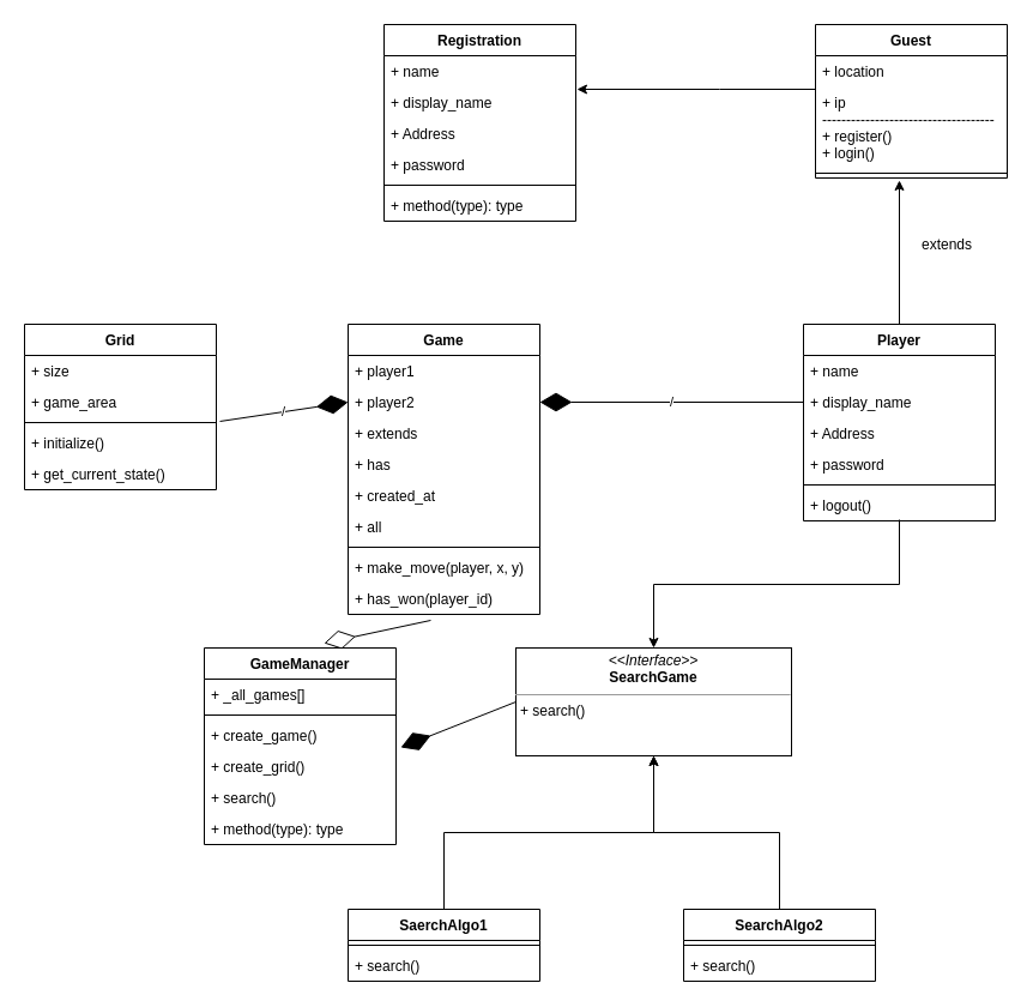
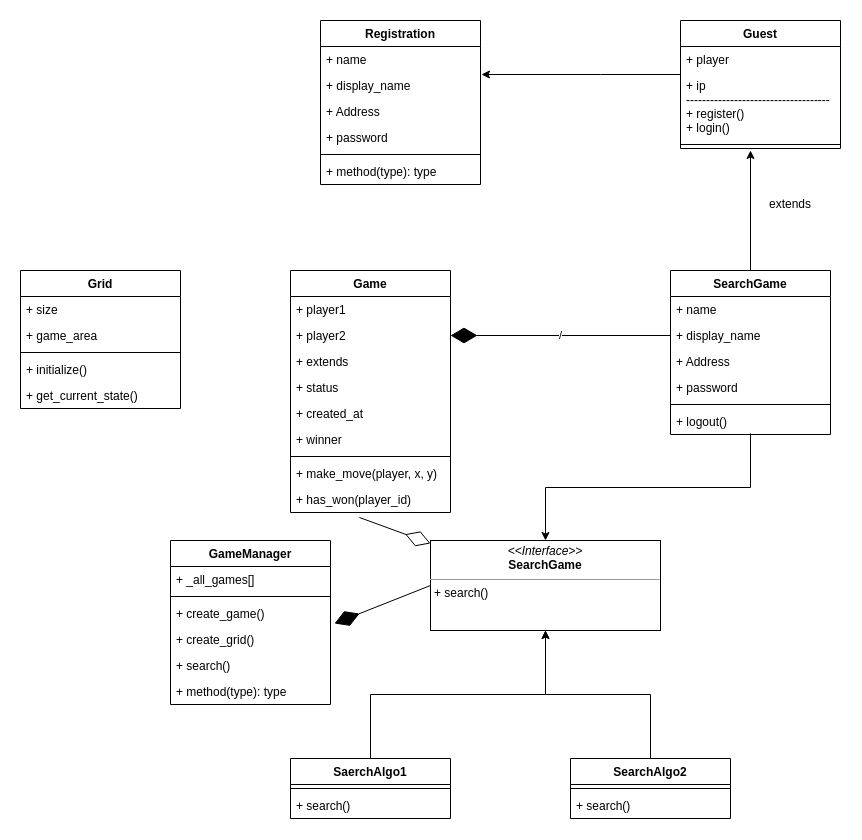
  <mxCell id="0" />
  <mxCell id="1" parent="0" />
  <mxCell id="2" value="Registration" style="swimlane;fontStyle=1;align=center;verticalAlign=top;childLayout=stackLayout;horizontal=1;startSize=26;horizontalStack=0;resizeParent=1;resizeParentMax=0;resizeLast=0;collapsible=1;marginBottom=0;" vertex="1" parent="1"><mxGeometry x="320" y="20" width="160" height="164" as="geometry" /></mxCell>
  <mxCell id="3" value="+ name" style="text;strokeColor=none;fillColor=none;align=left;verticalAlign=top;spacingLeft=4;spacingRight=4;overflow=hidden;rotatable=0;points=[[0,0.5],[1,0.5]];portConstraint=eastwest;" vertex="1" parent="2"><mxGeometry y="26" width="160" height="26" as="geometry" /></mxCell>
  <mxCell id="4" value="+ display_name" style="text;strokeColor=none;fillColor=none;align=left;verticalAlign=top;spacingLeft=4;spacingRight=4;overflow=hidden;rotatable=0;points=[[0,0.5],[1,0.5]];portConstraint=eastwest;" vertex="1" parent="2"><mxGeometry y="52" width="160" height="26" as="geometry" /></mxCell>
  <mxCell id="5" value="+ Address" style="text;strokeColor=none;fillColor=none;align=left;verticalAlign=top;spacingLeft=4;spacingRight=4;overflow=hidden;rotatable=0;points=[[0,0.5],[1,0.5]];portConstraint=eastwest;" vertex="1" parent="2"><mxGeometry y="78" width="160" height="26" as="geometry" /></mxCell>
  <mxCell id="6" value="+ password" style="text;strokeColor=none;fillColor=none;align=left;verticalAlign=top;spacingLeft=4;spacingRight=4;overflow=hidden;rotatable=0;points=[[0,0.5],[1,0.5]];portConstraint=eastwest;" vertex="1" parent="2"><mxGeometry y="104" width="160" height="26" as="geometry" /></mxCell>
  <mxCell id="7" value="" style="line;strokeWidth=1;fillColor=none;align=left;verticalAlign=middle;spacingTop=-1;spacingLeft=3;spacingRight=3;rotatable=0;labelPosition=right;points=[];portConstraint=eastwest;" vertex="1" parent="2"><mxGeometry y="130" width="160" height="8" as="geometry" /></mxCell>
  <mxCell id="8" value="+ method(type): type" style="text;strokeColor=none;fillColor=none;align=left;verticalAlign=top;spacingLeft=4;spacingRight=4;overflow=hidden;rotatable=0;points=[[0,0.5],[1,0.5]];portConstraint=eastwest;" vertex="1" parent="2"><mxGeometry y="138" width="160" height="26" as="geometry" /></mxCell>
  <mxCell id="9" style="edgeStyle=orthogonalEdgeStyle;rounded=0;orthogonalLoop=1;jettySize=auto;html=1;entryX=1.006;entryY=0.077;entryDx=0;entryDy=0;entryPerimeter=0;" edge="1" parent="1" source="10" target="4"><mxGeometry relative="1" as="geometry"><Array as="points"><mxPoint x="600" y="74" /><mxPoint x="600" y="74" /></Array></mxGeometry></mxCell>
  <mxCell id="10" value="Guest" style="swimlane;fontStyle=1;align=center;verticalAlign=top;childLayout=stackLayout;horizontal=1;startSize=26;horizontalStack=0;resizeParent=1;resizeParentMax=0;resizeLast=0;collapsible=1;marginBottom=0;swimlaneLine=1;" vertex="1" parent="1"><mxGeometry x="680" y="20" width="160" height="128" as="geometry" /></mxCell>
- <mxCell id="11" value="+ location" style="text;strokeColor=none;fillColor=none;align=left;verticalAlign=top;spacingLeft=4;spacingRight=4;overflow=hidden;rotatable=0;points=[[0,0.5],[1,0.5]];portConstraint=eastwest;" vertex="1" parent="10"><mxGeometry y="26" width="160" height="26" as="geometry" /></mxCell>
+ <mxCell id="11" value="+ player" style="text;strokeColor=none;fillColor=none;align=left;verticalAlign=top;spacingLeft=4;spacingRight=4;overflow=hidden;rotatable=0;points=[[0,0.5],[1,0.5]];portConstraint=eastwest;" vertex="1" parent="10"><mxGeometry y="26" width="160" height="26" as="geometry" /></mxCell>
  <mxCell id="12" value="+ ip&#10;------------------------------------&#10;+ register()&#10;+ login()" style="text;strokeColor=none;fillColor=none;align=left;verticalAlign=top;spacingLeft=4;spacingRight=4;overflow=hidden;rotatable=0;points=[[0,0.5],[1,0.5]];portConstraint=eastwest;" vertex="1" parent="10"><mxGeometry y="52" width="160" height="68" as="geometry" /></mxCell>
  <mxCell id="13" value="" style="line;strokeWidth=1;fillColor=none;align=left;verticalAlign=middle;spacingTop=-1;spacingLeft=3;spacingRight=3;rotatable=0;labelPosition=right;points=[];portConstraint=eastwest;perimeterSpacing=13;" vertex="1" parent="10"><mxGeometry y="120" width="160" height="8" as="geometry" /></mxCell>
  <mxCell id="14" value="&lt;p style=&quot;margin: 0px ; margin-top: 4px ; text-align: center&quot;&gt;&lt;i&gt;&amp;lt;&amp;lt;Interface&amp;gt;&amp;gt;&lt;/i&gt;&lt;br&gt;&lt;b&gt;SearchGame&lt;/b&gt;&lt;/p&gt;&lt;hr size=&quot;1&quot;&gt;&lt;p style=&quot;margin: 0px ; margin-left: 4px&quot;&gt;&lt;/p&gt;&lt;p style=&quot;margin: 0px ; margin-left: 4px&quot;&gt;+ search()&lt;br&gt;&lt;br&gt;&lt;/p&gt;" style="verticalAlign=top;align=left;overflow=fill;fontSize=12;fontFamily=Helvetica;html=1;" vertex="1" parent="1"><mxGeometry x="430" y="540" width="230" height="90" as="geometry" /></mxCell>
  <mxCell id="15" style="edgeStyle=orthogonalEdgeStyle;rounded=0;orthogonalLoop=1;jettySize=auto;html=1;entryX=0.5;entryY=1;entryDx=0;entryDy=0;" edge="1" parent="1" source="26" target="14"><mxGeometry relative="1" as="geometry" /></mxCell>
  <mxCell id="16" style="edgeStyle=orthogonalEdgeStyle;rounded=0;orthogonalLoop=1;jettySize=auto;html=1;entryX=0.5;entryY=1;entryDx=0;entryDy=0;" edge="1" parent="1" source="29" target="14"><mxGeometry relative="1" as="geometry"><mxPoint x="520" y="688" as="targetPoint" /></mxGeometry></mxCell>
  <mxCell id="17" style="edgeStyle=orthogonalEdgeStyle;rounded=0;orthogonalLoop=1;jettySize=auto;html=1;" edge="1" parent="1" source="18"><mxGeometry relative="1" as="geometry"><mxPoint x="750" y="150" as="targetPoint" /></mxGeometry></mxCell>
- <mxCell id="18" value="Player" style="swimlane;fontStyle=1;align=center;verticalAlign=top;childLayout=stackLayout;horizontal=1;startSize=26;horizontalStack=0;resizeParent=1;resizeParentMax=0;resizeLast=0;collapsible=1;marginBottom=0;" vertex="1" parent="1"><mxGeometry x="670" y="270" width="160" height="164" as="geometry" /></mxCell>
+ <mxCell id="18" value="SearchGame" style="swimlane;fontStyle=1;align=center;verticalAlign=top;childLayout=stackLayout;horizontal=1;startSize=26;horizontalStack=0;resizeParent=1;resizeParentMax=0;resizeLast=0;collapsible=1;marginBottom=0;" vertex="1" parent="1"><mxGeometry x="670" y="270" width="160" height="164" as="geometry" /></mxCell>
  <mxCell id="19" value="+ name" style="text;strokeColor=none;fillColor=none;align=left;verticalAlign=top;spacingLeft=4;spacingRight=4;overflow=hidden;rotatable=0;points=[[0,0.5],[1,0.5]];portConstraint=eastwest;" vertex="1" parent="18"><mxGeometry y="26" width="160" height="26" as="geometry" /></mxCell>
  <mxCell id="20" value="+ display_name&#10;" style="text;strokeColor=none;fillColor=none;align=left;verticalAlign=top;spacingLeft=4;spacingRight=4;overflow=hidden;rotatable=0;points=[[0,0.5],[1,0.5]];portConstraint=eastwest;" vertex="1" parent="18"><mxGeometry y="52" width="160" height="26" as="geometry" /></mxCell>
  <mxCell id="21" value="+ Address" style="text;strokeColor=none;fillColor=none;align=left;verticalAlign=top;spacingLeft=4;spacingRight=4;overflow=hidden;rotatable=0;points=[[0,0.5],[1,0.5]];portConstraint=eastwest;" vertex="1" parent="18"><mxGeometry y="78" width="160" height="26" as="geometry" /></mxCell>
  <mxCell id="22" value="+ password" style="text;strokeColor=none;fillColor=none;align=left;verticalAlign=top;spacingLeft=4;spacingRight=4;overflow=hidden;rotatable=0;points=[[0,0.5],[1,0.5]];portConstraint=eastwest;" vertex="1" parent="18"><mxGeometry y="104" width="160" height="26" as="geometry" /></mxCell>
  <mxCell id="23" value="" style="line;strokeWidth=1;fillColor=none;align=left;verticalAlign=middle;spacingTop=-1;spacingLeft=3;spacingRight=3;rotatable=0;labelPosition=right;points=[];portConstraint=eastwest;" vertex="1" parent="18"><mxGeometry y="130" width="160" height="8" as="geometry" /></mxCell>
  <mxCell id="24" value="+ logout()" style="text;strokeColor=none;fillColor=none;align=left;verticalAlign=top;spacingLeft=4;spacingRight=4;overflow=hidden;rotatable=0;points=[[0,0.5],[1,0.5]];portConstraint=eastwest;" vertex="1" parent="18"><mxGeometry y="138" width="160" height="26" as="geometry" /></mxCell>
  <mxCell id="25" value="extends" style="text;html=1;strokeColor=none;fillColor=none;align=center;verticalAlign=middle;whiteSpace=wrap;rounded=0;" vertex="1" parent="1"><mxGeometry x="770" y="194" width="40" height="20" as="geometry" /></mxCell>
  <mxCell id="26" value="SaerchAlgo1" style="swimlane;fontStyle=1;align=center;verticalAlign=top;childLayout=stackLayout;horizontal=1;startSize=26;horizontalStack=0;resizeParent=1;resizeParentMax=0;resizeLast=0;collapsible=1;marginBottom=0;" vertex="1" parent="1"><mxGeometry x="290" y="758" width="160" height="60" as="geometry" /></mxCell>
  <mxCell id="27" value="" style="line;strokeWidth=1;fillColor=none;align=left;verticalAlign=middle;spacingTop=-1;spacingLeft=3;spacingRight=3;rotatable=0;labelPosition=right;points=[];portConstraint=eastwest;" vertex="1" parent="26"><mxGeometry y="26" width="160" height="8" as="geometry" /></mxCell>
  <mxCell id="28" value="+ search()" style="text;strokeColor=none;fillColor=none;align=left;verticalAlign=top;spacingLeft=4;spacingRight=4;overflow=hidden;rotatable=0;points=[[0,0.5],[1,0.5]];portConstraint=eastwest;" vertex="1" parent="26"><mxGeometry y="34" width="160" height="26" as="geometry" /></mxCell>
  <mxCell id="29" value="SearchAlgo2" style="swimlane;fontStyle=1;align=center;verticalAlign=top;childLayout=stackLayout;horizontal=1;startSize=26;horizontalStack=0;resizeParent=1;resizeParentMax=0;resizeLast=0;collapsible=1;marginBottom=0;" vertex="1" parent="1"><mxGeometry x="570" y="758" width="160" height="60" as="geometry" /></mxCell>
  <mxCell id="30" value="" style="line;strokeWidth=1;fillColor=none;align=left;verticalAlign=middle;spacingTop=-1;spacingLeft=3;spacingRight=3;rotatable=0;labelPosition=right;points=[];portConstraint=eastwest;" vertex="1" parent="29"><mxGeometry y="26" width="160" height="8" as="geometry" /></mxCell>
  <mxCell id="31" value="+ search()" style="text;strokeColor=none;fillColor=none;align=left;verticalAlign=top;spacingLeft=4;spacingRight=4;overflow=hidden;rotatable=0;points=[[0,0.5],[1,0.5]];portConstraint=eastwest;" vertex="1" parent="29"><mxGeometry y="34" width="160" height="26" as="geometry" /></mxCell>
  <mxCell id="32" style="edgeStyle=orthogonalEdgeStyle;rounded=0;orthogonalLoop=1;jettySize=auto;html=1;exitX=0.5;exitY=0.962;exitDx=0;exitDy=0;exitPerimeter=0;" edge="1" parent="1" source="24" target="14"><mxGeometry relative="1" as="geometry"><mxPoint x="749" y="460" as="sourcePoint" /></mxGeometry></mxCell>
  <mxCell id="33" value="Grid" style="swimlane;fontStyle=1;align=center;verticalAlign=top;childLayout=stackLayout;horizontal=1;startSize=26;horizontalStack=0;resizeParent=1;resizeParentMax=0;resizeLast=0;collapsible=1;marginBottom=0;" vertex="1" parent="1"><mxGeometry x="20" y="270" width="160" height="138" as="geometry" /></mxCell>
  <mxCell id="34" value="+ size" style="text;strokeColor=none;fillColor=none;align=left;verticalAlign=top;spacingLeft=4;spacingRight=4;overflow=hidden;rotatable=0;points=[[0,0.5],[1,0.5]];portConstraint=eastwest;" vertex="1" parent="33"><mxGeometry y="26" width="160" height="26" as="geometry" /></mxCell>
  <mxCell id="35" value="+ game_area" style="text;strokeColor=none;fillColor=none;align=left;verticalAlign=top;spacingLeft=4;spacingRight=4;overflow=hidden;rotatable=0;points=[[0,0.5],[1,0.5]];portConstraint=eastwest;" vertex="1" parent="33"><mxGeometry y="52" width="160" height="26" as="geometry" /></mxCell>
  <mxCell id="36" value="" style="line;strokeWidth=1;fillColor=none;align=left;verticalAlign=middle;spacingTop=-1;spacingLeft=3;spacingRight=3;rotatable=0;labelPosition=right;points=[];portConstraint=eastwest;" vertex="1" parent="33"><mxGeometry y="78" width="160" height="8" as="geometry" /></mxCell>
  <mxCell id="37" value="+ initialize()" style="text;strokeColor=none;fillColor=none;align=left;verticalAlign=top;spacingLeft=4;spacingRight=4;overflow=hidden;rotatable=0;points=[[0,0.5],[1,0.5]];portConstraint=eastwest;" vertex="1" parent="33"><mxGeometry y="86" width="160" height="26" as="geometry" /></mxCell>
  <mxCell id="38" value="+ get_current_state()" style="text;strokeColor=none;fillColor=none;align=left;verticalAlign=top;spacingLeft=4;spacingRight=4;overflow=hidden;rotatable=0;points=[[0,0.5],[1,0.5]];portConstraint=eastwest;" vertex="1" parent="33"><mxGeometry y="112" width="160" height="26" as="geometry" /></mxCell>
  <mxCell id="39" value="/" style="endArrow=diamondThin;endFill=1;endSize=24;html=1;exitX=0;exitY=0.5;exitDx=0;exitDy=0;entryX=1;entryY=0.5;entryDx=0;entryDy=0;" edge="1" parent="1" source="20" target="43"><mxGeometry width="160" relative="1" as="geometry"><mxPoint x="420" y="498.5" as="sourcePoint" /><mxPoint x="460" y="335" as="targetPoint" /></mxGeometry></mxCell>
- <mxCell id="40" value="/" style="endArrow=diamondThin;endFill=1;endSize=24;html=1;entryX=0;entryY=0.5;entryDx=0;entryDy=0;exitX=1.019;exitY=1.115;exitDx=0;exitDy=0;exitPerimeter=0;" edge="1" parent="1" source="35" target="43"><mxGeometry width="160" relative="1" as="geometry"><mxPoint x="90" y="440.5" as="sourcePoint" /><mxPoint x="240" y="440" as="targetPoint" /></mxGeometry></mxCell>
  <mxCell id="41" value="Game" style="swimlane;fontStyle=1;align=center;verticalAlign=top;childLayout=stackLayout;horizontal=1;startSize=26;horizontalStack=0;resizeParent=1;resizeParentMax=0;resizeLast=0;collapsible=1;marginBottom=0;" vertex="1" parent="1"><mxGeometry x="290" y="270" width="160" height="242" as="geometry" /></mxCell>
  <mxCell id="42" value="+ player1" style="text;strokeColor=none;fillColor=none;align=left;verticalAlign=top;spacingLeft=4;spacingRight=4;overflow=hidden;rotatable=0;points=[[0,0.5],[1,0.5]];portConstraint=eastwest;" vertex="1" parent="41"><mxGeometry y="26" width="160" height="26" as="geometry" /></mxCell>
  <mxCell id="43" value="+ player2&#10;" style="text;strokeColor=none;fillColor=none;align=left;verticalAlign=top;spacingLeft=4;spacingRight=4;overflow=hidden;rotatable=0;points=[[0,0.5],[1,0.5]];portConstraint=eastwest;" vertex="1" parent="41"><mxGeometry y="52" width="160" height="26" as="geometry" /></mxCell>
  <mxCell id="44" value="+ extends" style="text;strokeColor=none;fillColor=none;align=left;verticalAlign=top;spacingLeft=4;spacingRight=4;overflow=hidden;rotatable=0;points=[[0,0.5],[1,0.5]];portConstraint=eastwest;" vertex="1" parent="41"><mxGeometry y="78" width="160" height="26" as="geometry" /></mxCell>
- <mxCell id="45" value="+ has" style="text;strokeColor=none;fillColor=none;align=left;verticalAlign=top;spacingLeft=4;spacingRight=4;overflow=hidden;rotatable=0;points=[[0,0.5],[1,0.5]];portConstraint=eastwest;" vertex="1" parent="41"><mxGeometry y="104" width="160" height="26" as="geometry" /></mxCell>
+ <mxCell id="45" value="+ status" style="text;strokeColor=none;fillColor=none;align=left;verticalAlign=top;spacingLeft=4;spacingRight=4;overflow=hidden;rotatable=0;points=[[0,0.5],[1,0.5]];portConstraint=eastwest;" vertex="1" parent="41"><mxGeometry y="104" width="160" height="26" as="geometry" /></mxCell>
  <mxCell id="46" value="+ created_at" style="text;strokeColor=none;fillColor=none;align=left;verticalAlign=top;spacingLeft=4;spacingRight=4;overflow=hidden;rotatable=0;points=[[0,0.5],[1,0.5]];portConstraint=eastwest;" vertex="1" parent="41"><mxGeometry y="130" width="160" height="26" as="geometry" /></mxCell>
- <mxCell id="47" value="+ all" style="text;strokeColor=none;fillColor=none;align=left;verticalAlign=top;spacingLeft=4;spacingRight=4;overflow=hidden;rotatable=0;points=[[0,0.5],[1,0.5]];portConstraint=eastwest;" vertex="1" parent="41"><mxGeometry y="156" width="160" height="26" as="geometry" /></mxCell>
+ <mxCell id="47" value="+ winner" style="text;strokeColor=none;fillColor=none;align=left;verticalAlign=top;spacingLeft=4;spacingRight=4;overflow=hidden;rotatable=0;points=[[0,0.5],[1,0.5]];portConstraint=eastwest;" vertex="1" parent="41"><mxGeometry y="156" width="160" height="26" as="geometry" /></mxCell>
  <mxCell id="48" value="" style="line;strokeWidth=1;fillColor=none;align=left;verticalAlign=middle;spacingTop=-1;spacingLeft=3;spacingRight=3;rotatable=0;labelPosition=right;points=[];portConstraint=eastwest;" vertex="1" parent="41"><mxGeometry y="182" width="160" height="8" as="geometry" /></mxCell>
  <mxCell id="49" value="+ make_move(player, x, y)" style="text;strokeColor=none;fillColor=none;align=left;verticalAlign=top;spacingLeft=4;spacingRight=4;overflow=hidden;rotatable=0;points=[[0,0.5],[1,0.5]];portConstraint=eastwest;" vertex="1" parent="41"><mxGeometry y="190" width="160" height="26" as="geometry" /></mxCell>
  <mxCell id="50" value="+ has_won(player_id)" style="text;strokeColor=none;fillColor=none;align=left;verticalAlign=top;spacingLeft=4;spacingRight=4;overflow=hidden;rotatable=0;points=[[0,0.5],[1,0.5]];portConstraint=eastwest;" vertex="1" parent="41"><mxGeometry y="216" width="160" height="26" as="geometry" /></mxCell>
- <mxCell id="51" value="" style="endArrow=diamondThin;endFill=0;endSize=24;html=1;entryX=0.625;entryY=-0.024;entryDx=0;entryDy=0;entryPerimeter=0;exitX=0.431;exitY=1.192;exitDx=0;exitDy=0;exitPerimeter=0;" edge="1" parent="1" source="50" target="52"><mxGeometry width="160" relative="1" as="geometry"><mxPoint x="350" y="500" as="sourcePoint" /><mxPoint x="510" y="500" as="targetPoint" /></mxGeometry></mxCell>
+ <mxCell id="51" value="" style="endArrow=diamondThin;endFill=0;endSize=24;html=1;exitX=0.431;exitY=1.192;exitDx=0;exitDy=0;exitPerimeter=0;" edge="1" parent="1" source="50" target="14"><mxGeometry width="160" relative="1" as="geometry"><mxPoint x="350" y="500" as="sourcePoint" /><mxPoint x="510" y="500" as="targetPoint" /></mxGeometry></mxCell>
  <mxCell id="52" value="GameManager" style="swimlane;fontStyle=1;align=center;verticalAlign=top;childLayout=stackLayout;horizontal=1;startSize=26;horizontalStack=0;resizeParent=1;resizeParentMax=0;resizeLast=0;collapsible=1;marginBottom=0;" vertex="1" parent="1"><mxGeometry x="170" y="540" width="160" height="164" as="geometry" /></mxCell>
  <mxCell id="53" value="+ _all_games[]" style="text;strokeColor=none;fillColor=none;align=left;verticalAlign=top;spacingLeft=4;spacingRight=4;overflow=hidden;rotatable=0;points=[[0,0.5],[1,0.5]];portConstraint=eastwest;" vertex="1" parent="52"><mxGeometry y="26" width="160" height="26" as="geometry" /></mxCell>
  <mxCell id="54" value="" style="line;strokeWidth=1;fillColor=none;align=left;verticalAlign=middle;spacingTop=-1;spacingLeft=3;spacingRight=3;rotatable=0;labelPosition=right;points=[];portConstraint=eastwest;" vertex="1" parent="52"><mxGeometry y="52" width="160" height="8" as="geometry" /></mxCell>
  <mxCell id="55" value="+ create_game()" style="text;strokeColor=none;fillColor=none;align=left;verticalAlign=top;spacingLeft=4;spacingRight=4;overflow=hidden;rotatable=0;points=[[0,0.5],[1,0.5]];portConstraint=eastwest;" vertex="1" parent="52"><mxGeometry y="60" width="160" height="26" as="geometry" /></mxCell>
  <mxCell id="56" value="+ create_grid()" style="text;strokeColor=none;fillColor=none;align=left;verticalAlign=top;spacingLeft=4;spacingRight=4;overflow=hidden;rotatable=0;points=[[0,0.5],[1,0.5]];portConstraint=eastwest;" vertex="1" parent="52"><mxGeometry y="86" width="160" height="26" as="geometry" /></mxCell>
  <mxCell id="57" value="+ search()" style="text;strokeColor=none;fillColor=none;align=left;verticalAlign=top;spacingLeft=4;spacingRight=4;overflow=hidden;rotatable=0;points=[[0,0.5],[1,0.5]];portConstraint=eastwest;" vertex="1" parent="52"><mxGeometry y="112" width="160" height="26" as="geometry" /></mxCell>
  <mxCell id="58" value="+ method(type): type" style="text;strokeColor=none;fillColor=none;align=left;verticalAlign=top;spacingLeft=4;spacingRight=4;overflow=hidden;rotatable=0;points=[[0,0.5],[1,0.5]];portConstraint=eastwest;" vertex="1" parent="52"><mxGeometry y="138" width="160" height="26" as="geometry" /></mxCell>
  <mxCell id="59" value="" style="endArrow=diamondThin;endFill=1;endSize=24;html=1;exitX=0;exitY=0.5;exitDx=0;exitDy=0;" edge="1" parent="1" source="14"><mxGeometry width="160" relative="1" as="geometry"><mxPoint x="425" y="610" as="sourcePoint" /><mxPoint x="334" y="623" as="targetPoint" /></mxGeometry></mxCell>
